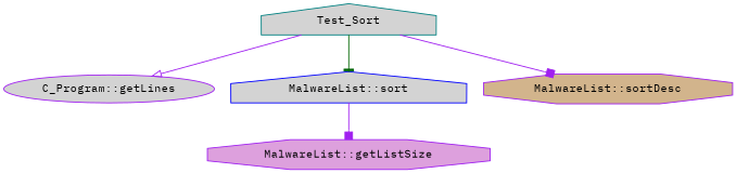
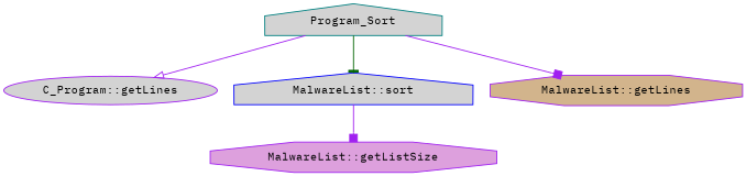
  digraph {
    fontname="IBM Plex Mono"
    rankdir=TB
    node [color=purple fillcolor=lightgrey fontname="IBM Plex Mono" fontsize=12 shape=house style=filled]
    edge [arrowhead=box color=purple fontname="IBM Plex Mono" fontsize=12 labelfontname=Helvetica labelfontsize=12 style=solid]
-   n1 [color=teal fontcolor=black height=0.2 label=Test_Sort width=0.4]
+   n1 [color=teal fontcolor=black height=0.2 label=Program_Sort width=0.4]
    n2 [height=0.2 label="C_Program::getLines" shape=ellipse width=0.4]
    n3 [color=blue height=0.2 label="MalwareList::sort" width=0.4]
-   n4 [fillcolor=tan height=0.2 label="MalwareList::sortDesc" shape=octagon width=0.4]
+   n4 [fillcolor=tan height=0.2 label="MalwareList::getLines" shape=octagon width=0.4]
    n5 [fillcolor=plum height=0.2 label="MalwareList::getListSize" shape=octagon width=0.4]
    n1 -> n2 [arrowhead=onormal]
    n1 -> n3 [arrowhead=tee color=darkgreen]
    n1 -> n4
    n3 -> n5
  }
